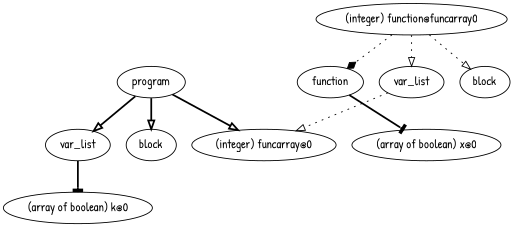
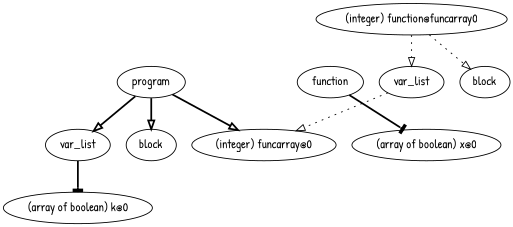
  digraph {
    fontname="Patrick Hand"
    ordering=out
    node [fontname="Patrick Hand"]
    edge [arrowhead=onormal fontname="Patrick Hand" style=bold]
    n1 [label=program]
    n2 [label=var_list]
    n3 [label=block]
    n4 [label="(integer) funcarray@0"]
    n5 [label="(array of boolean) k@0"]
    n6 [label="(integer) function@funcarray0"]
    n7 [label=function]
    n8 [label=var_list]
    n9 [label=block]
    n10 [label="(array of boolean) x@0"]
    n1 -> n2
    n1 -> n3
    n1 -> n4
    n2 -> n5 [arrowhead=tee]
-   n6 -> n7 [arrowhead=diamond style=dotted]
    n6 -> n8 [style=dotted]
    n6 -> n9 [style=dotted]
    n7 -> n10 [arrowhead=tee]
    n8 -> n4 [style=dotted]
  }
